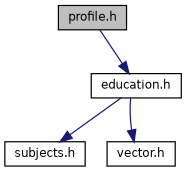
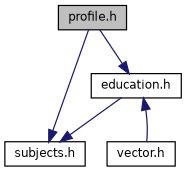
  digraph {
    node [color=black fillcolor=white fontname=Helvetica fontsize=10 shape=record style=filled]
    edge [color=midnightblue fontname=Helvetica fontsize=10 labelfontname=Helvetica labelfontsize=10 style=solid]
    n1 [fillcolor=grey75 fontcolor=black height=0.2 label="profile.h" width=0.4]
    n2 [height=0.2 label="subjects.h" width=0.4]
    n3 [height=0.2 label="education.h" width=0.4]
    n4 [height=0.2 label="vector.h" width=0.4]
+   n1 -> n2
    n1 -> n3
    n3 -> n2
-   n3 -> n4
+   n4 -> n3
  }
